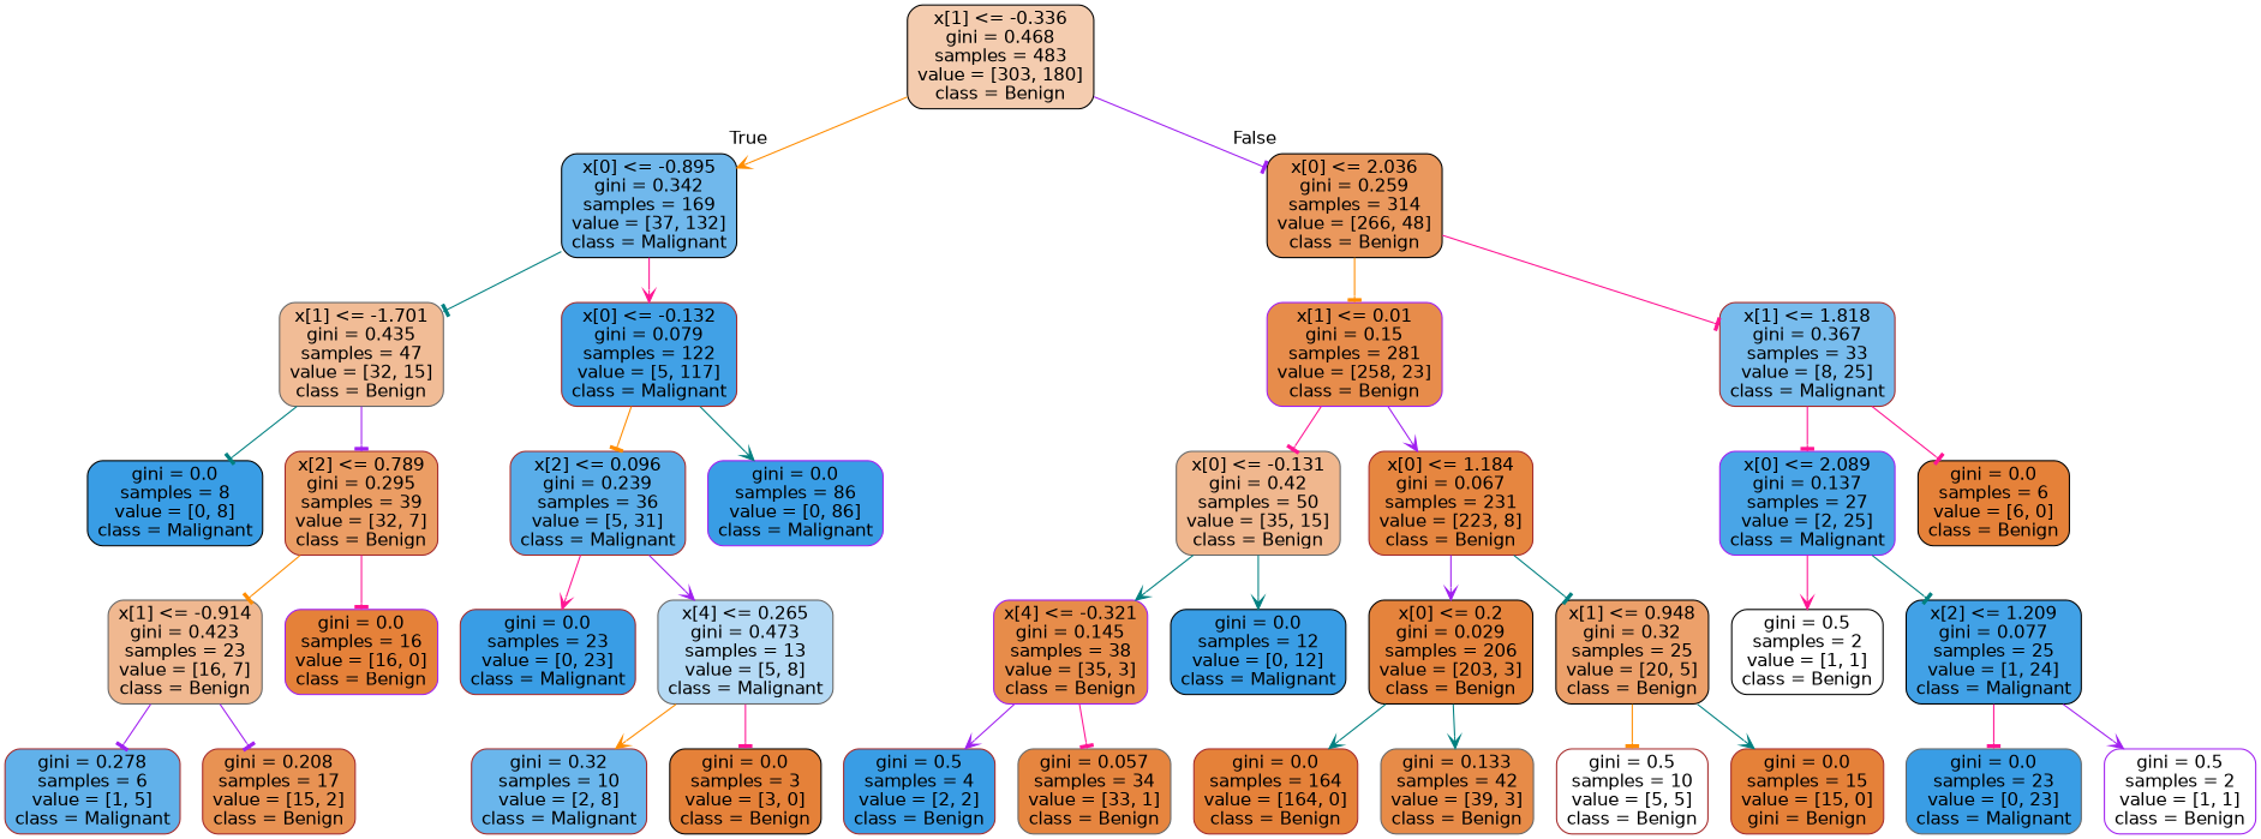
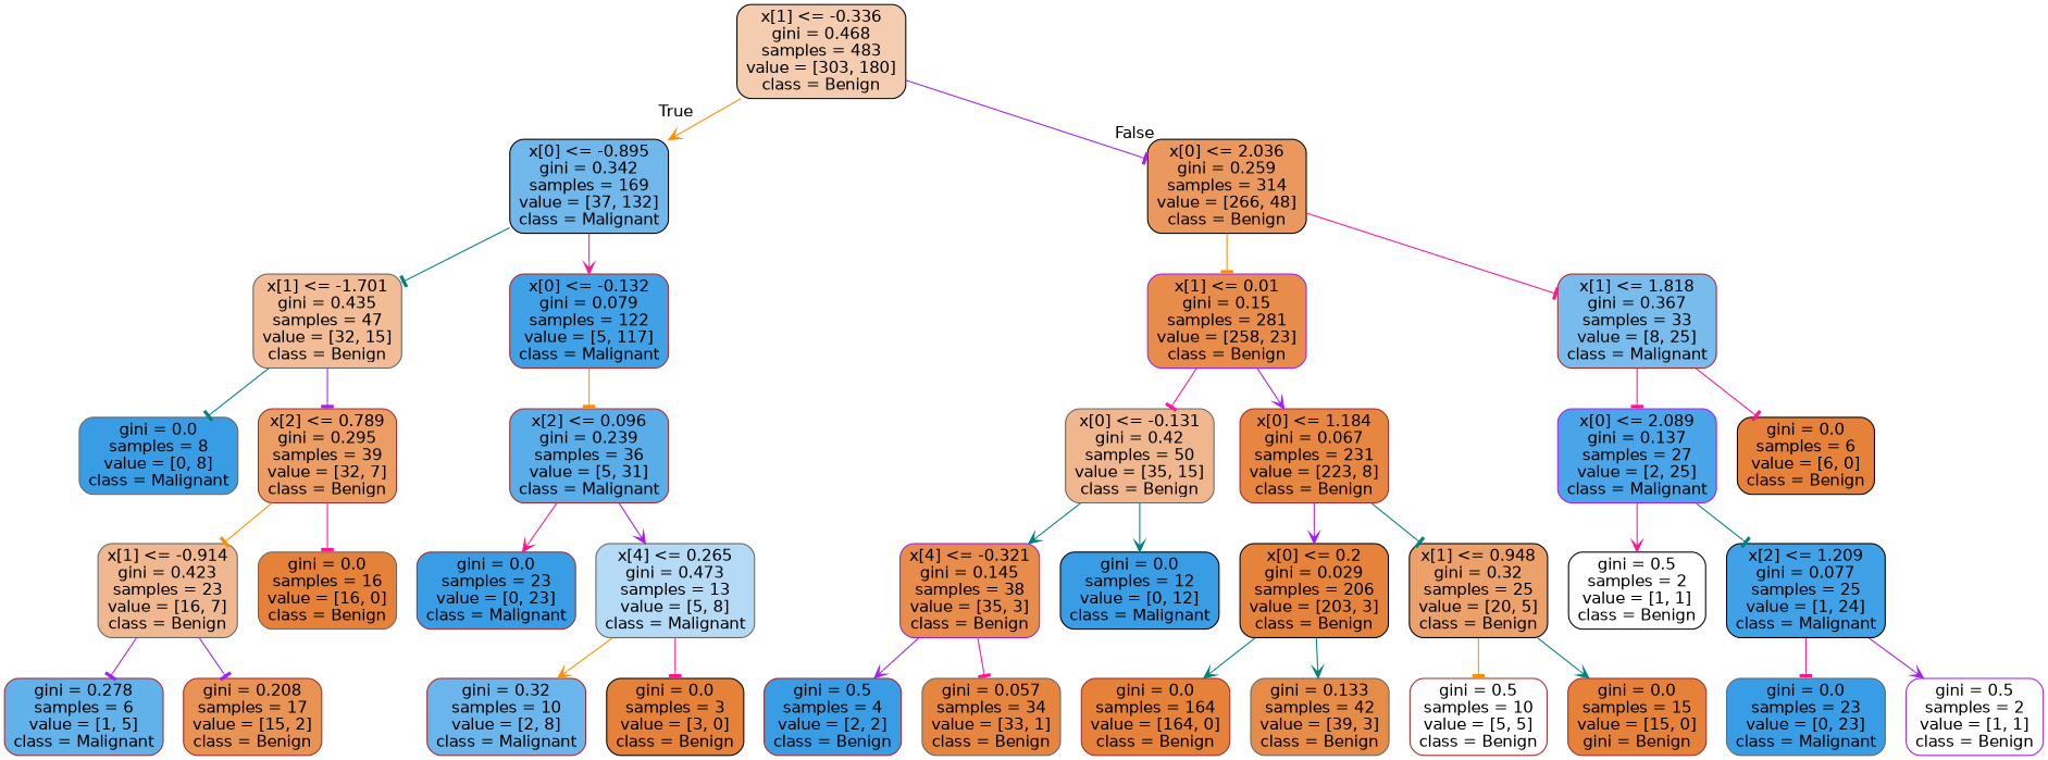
  digraph {
    node [color=brown fillcolor="#399de5" fontname=helvetica shape=box style="filled, rounded"]
    edge [arrowhead=tee color=deeppink fontname=helvetica]
    n1 [color=black fillcolor="#f4ccaf" label="x[1] <= -0.336\ngini = 0.468\nsamples = 483\nvalue = [303, 180]\nclass = Benign"]
    n2 [color=black fillcolor="#70b8ec" label="x[0] <= -0.895\ngini = 0.342\nsamples = 169\nvalue = [37, 132]\nclass = Malignant"]
    n3 [color=black fillcolor="#ea985d" label="x[0] <= 2.036\ngini = 0.259\nsamples = 314\nvalue = [266, 48]\nclass = Benign"]
    n4 [color=gray40 fillcolor="#f1bc96" label="x[1] <= -1.701\ngini = 0.435\nsamples = 47\nvalue = [32, 15]\nclass = Benign"]
    n5 [fillcolor="#41a1e6" label="x[0] <= -0.132\ngini = 0.079\nsamples = 122\nvalue = [5, 117]\nclass = Malignant"]
    n6 [color=purple fillcolor="#e78c4b" label="x[1] <= 0.01\ngini = 0.15\nsamples = 281\nvalue = [258, 23]\nclass = Benign"]
    n7 [fillcolor="#78bced" label="x[1] <= 1.818\ngini = 0.367\nsamples = 33\nvalue = [8, 25]\nclass = Malignant"]
-   n8 [color=black label="gini = 0.0\nsamples = 8\nvalue = [0, 8]\nclass = Malignant"]
+   n8 [color=gray40 label="gini = 0.0\nsamples = 8\nvalue = [0, 8]\nclass = Malignant"]
    n9 [fillcolor="#eb9d64" label="x[2] <= 0.789\ngini = 0.295\nsamples = 39\nvalue = [32, 7]\nclass = Benign"]
    n10 [fillcolor="#59ade9" label="x[2] <= 0.096\ngini = 0.239\nsamples = 36\nvalue = [5, 31]\nclass = Malignant"]
-   n11 [color=purple label="gini = 0.0\nsamples = 86\nvalue = [0, 86]\nclass = Malignant"]
    n12 [color=gray40 fillcolor="#f0b890" label="x[1] <= -0.914\ngini = 0.423\nsamples = 23\nvalue = [16, 7]\nclass = Benign"]
-   n13 [color=purple fillcolor="#e58139" label="gini = 0.0\nsamples = 16\nvalue = [16, 0]\nclass = Benign"]
+   n13 [color=gray40 fillcolor="#e58139" label="gini = 0.0\nsamples = 16\nvalue = [16, 0]\nclass = Benign"]
    n14 [fillcolor="#61b1ea" label="gini = 0.278\nsamples = 6\nvalue = [1, 5]\nclass = Malignant"]
    n15 [fillcolor="#e89253" label="gini = 0.208\nsamples = 17\nvalue = [15, 2]\nclass = Benign"]
    n16 [label="gini = 0.0\nsamples = 23\nvalue = [0, 23]\nclass = Malignant"]
    n17 [color=gray40 fillcolor="#b5daf5" label="x[4] <= 0.265\ngini = 0.473\nsamples = 13\nvalue = [5, 8]\nclass = Malignant"]
    n18 [fillcolor="#6ab6ec" label="gini = 0.32\nsamples = 10\nvalue = [2, 8]\nclass = Malignant"]
    n19 [color=black fillcolor="#e58139" label="gini = 0.0\nsamples = 3\nvalue = [3, 0]\nclass = Benign"]
    n20 [color=gray40 fillcolor="#f0b78e" label="x[0] <= -0.131\ngini = 0.42\nsamples = 50\nvalue = [35, 15]\nclass = Benign"]
    n21 [fillcolor="#e68640" label="x[0] <= 1.184\ngini = 0.067\nsamples = 231\nvalue = [223, 8]\nclass = Benign"]
    n22 [color=purple fillcolor="#49a5e7" label="x[0] <= 2.089\ngini = 0.137\nsamples = 27\nvalue = [2, 25]\nclass = Malignant"]
    n23 [color=black fillcolor="#e58139" label="gini = 0.0\nsamples = 6\nvalue = [6, 0]\nclass = Benign"]
    n24 [color=purple fillcolor="#e78c4a" label="x[4] <= -0.321\ngini = 0.145\nsamples = 38\nvalue = [35, 3]\nclass = Benign"]
    n25 [color=black label="gini = 0.0\nsamples = 12\nvalue = [0, 12]\nclass = Malignant"]
    n26 [color=black fillcolor="#e5833c" label="x[0] <= 0.2\ngini = 0.029\nsamples = 206\nvalue = [203, 3]\nclass = Benign"]
    n27 [color=black fillcolor="#eca06a" label="x[1] <= 0.948\ngini = 0.32\nsamples = 25\nvalue = [20, 5]\nclass = Benign"]
    n28 [label="gini = 0.5\nsamples = 4\nvalue = [2, 2]\nclass = Benign"]
    n29 [color=gray40 fillcolor="#e6853f" label="gini = 0.057\nsamples = 34\nvalue = [33, 1]\nclass = Benign"]
    n30 [fillcolor="#e58139" label="gini = 0.0\nsamples = 164\nvalue = [164, 0]\nclass = Benign"]
    n31 [color=gray40 fillcolor="#e78b48" label="gini = 0.133\nsamples = 42\nvalue = [39, 3]\nclass = Benign"]
    n32 [fillcolor="#ffffff" label="gini = 0.5\nsamples = 10\nvalue = [5, 5]\nclass = Benign"]
    n33 [fillcolor="#e58139" label="gini = 0.0\nsamples = 15\nvalue = [15, 0]\ngini = Benign"]
    n34 [color=black fillcolor="#ffffff" label="gini = 0.5\nsamples = 2\nvalue = [1, 1]\nclass = Benign"]
    n35 [color=black fillcolor="#41a1e6" label="x[2] <= 1.209\ngini = 0.077\nsamples = 25\nvalue = [1, 24]\nclass = Malignant"]
    n36 [color=gray40 label="gini = 0.0\nsamples = 23\nvalue = [0, 23]\nclass = Malignant"]
    n37 [color=purple fillcolor="#ffffff" label="gini = 0.5\nsamples = 2\nvalue = [1, 1]\nclass = Benign"]
    n1 -> n2 [arrowhead=vee color=darkorange headlabel=True labelangle=45 labeldistance=2.5]
    n1 -> n3 [color=purple headlabel=False labelangle=-45 labeldistance=2.5]
    n2 -> n4 [color=teal]
    n2 -> n5 [arrowhead=vee]
    n3 -> n6 [color=darkorange]
    n3 -> n7
    n4 -> n8 [color=teal]
    n4 -> n9 [color=purple]
    n5 -> n10 [color=darkorange]
-   n5 -> n11 [arrowhead=vee color=teal]
    n6 -> n20
    n6 -> n21 [arrowhead=vee color=purple]
    n7 -> n22
    n7 -> n23
    n9 -> n12 [color=darkorange]
    n9 -> n13
    n10 -> n16 [arrowhead=vee]
    n10 -> n17 [arrowhead=vee color=purple]
    n12 -> n14 [color=purple]
    n12 -> n15 [color=purple]
    n17 -> n18 [arrowhead=vee color=darkorange]
    n17 -> n19
    n20 -> n24 [arrowhead=vee color=teal]
    n20 -> n25 [arrowhead=vee color=teal]
    n21 -> n26 [arrowhead=vee color=purple]
    n21 -> n27 [color=teal]
    n22 -> n34 [arrowhead=vee]
    n22 -> n35 [color=teal]
    n24 -> n28 [arrowhead=vee color=purple]
    n24 -> n29
    n26 -> n30 [arrowhead=vee color=teal]
    n26 -> n31 [arrowhead=vee color=teal]
    n27 -> n32 [color=darkorange]
    n27 -> n33 [arrowhead=vee color=teal]
    n35 -> n36
    n35 -> n37 [arrowhead=vee color=purple]
  }
